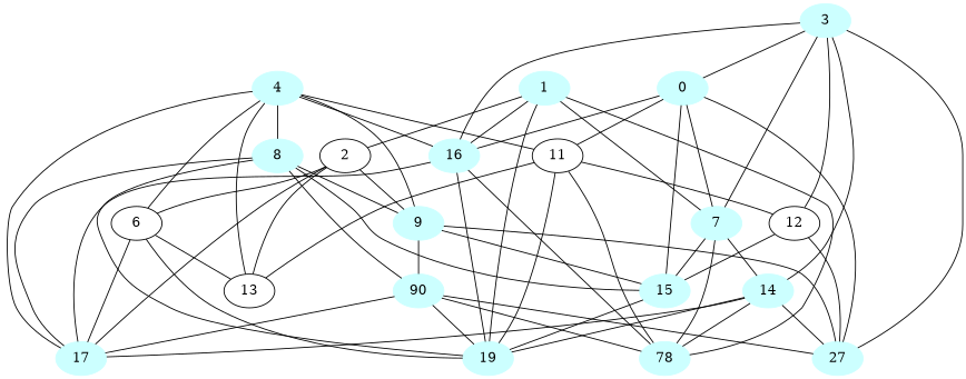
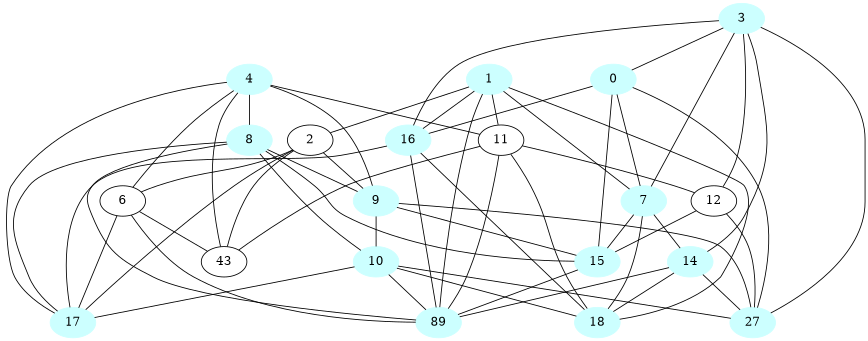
  graph {
    node [color="#CCFFFF" style=filled]
    1
    7
    16
-   18 [label=78]
-   19
+   18
+   19 [label=89]
    2 [color="" style=""]
    11 [color="" style=""]
    14
    15
    17
    9
    6 [color="" style=""]
-   13 [color="" style=""]
+   13 [label=43 color="" style=""]
    12 [color="" style=""]
    3
    n16 [label=0]
    n17 [label=27]
    4
    8
-   10 [label=90]
+   10
    1 -- 7
    1 -- 16
    1 -- 18
    1 -- 19
    1 -- 2
-   n16 -- 11
+   1 -- 11
    7 -- 18
    7 -- 14
    7 -- 15
    16 -- 18
    16 -- 19
    16 -- 17
    2 -- 17
    2 -- 9
    2 -- 6
    2 -- 13
    11 -- 18
    11 -- 19
    11 -- 13
    11 -- 12
    14 -- 18
    14 -- 19
-   14 -- 17
    14 -- n17
    15 -- 19
    9 -- 15
    9 -- n17
    9 -- 10
    6 -- 19
    6 -- 17
    6 -- 13
    12 -- 15
    12 -- n17
    3 -- 7
    3 -- 16
    3 -- 14
    3 -- 12
    3 -- n16
    3 -- n17
    n16 -- 7
    n16 -- 16
    n16 -- 15
    n16 -- n17
-   4 -- 16
    4 -- 11
    4 -- 17
    4 -- 9
    4 -- 6
    4 -- 13
    4 -- 8
    8 -- 19
    8 -- 15
    8 -- 17
    8 -- 9
    8 -- 10
    10 -- 18
    10 -- 19
    10 -- 17
    10 -- n17
  }
